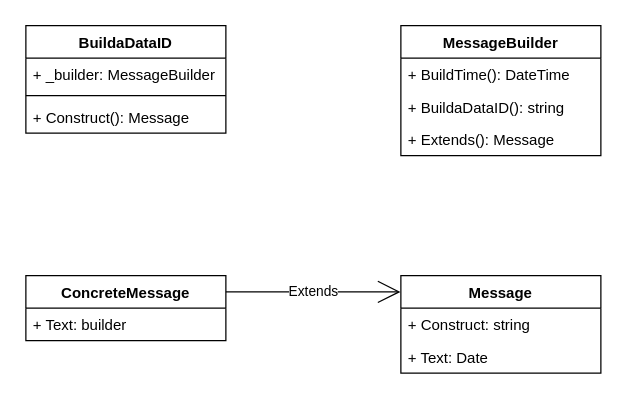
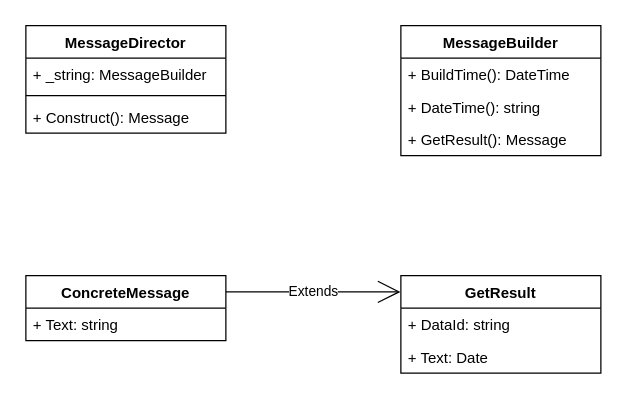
  <mxCell id="0" />
  <mxCell id="1" parent="0" />
- <mxCell id="2" value="BuildaDataID" style="swimlane;fontStyle=1;align=center;verticalAlign=top;childLayout=stackLayout;horizontal=1;startSize=26;horizontalStack=0;resizeParent=1;resizeParentMax=0;resizeLast=0;collapsible=1;marginBottom=0;" vertex="1" parent="1"><mxGeometry x="20" y="20" width="160" height="86" as="geometry" /></mxCell>
- <mxCell id="3" value="+ _builder: MessageBuilder" style="text;strokeColor=none;fillColor=none;align=left;verticalAlign=top;spacingLeft=4;spacingRight=4;overflow=hidden;rotatable=0;points=[[0,0.5],[1,0.5]];portConstraint=eastwest;" vertex="1" parent="2"><mxGeometry y="26" width="160" height="26" as="geometry" /></mxCell>
+ <mxCell id="2" value="MessageDirector" style="swimlane;fontStyle=1;align=center;verticalAlign=top;childLayout=stackLayout;horizontal=1;startSize=26;horizontalStack=0;resizeParent=1;resizeParentMax=0;resizeLast=0;collapsible=1;marginBottom=0;" vertex="1" parent="1"><mxGeometry x="20" y="20" width="160" height="86" as="geometry" /></mxCell>
+ <mxCell id="3" value="+ _string: MessageBuilder" style="text;strokeColor=none;fillColor=none;align=left;verticalAlign=top;spacingLeft=4;spacingRight=4;overflow=hidden;rotatable=0;points=[[0,0.5],[1,0.5]];portConstraint=eastwest;" vertex="1" parent="2"><mxGeometry y="26" width="160" height="26" as="geometry" /></mxCell>
  <mxCell id="4" value="" style="line;strokeWidth=1;fillColor=none;align=left;verticalAlign=middle;spacingTop=-1;spacingLeft=3;spacingRight=3;rotatable=0;labelPosition=right;points=[];portConstraint=eastwest;" vertex="1" parent="2"><mxGeometry y="52" width="160" height="8" as="geometry" /></mxCell>
  <mxCell id="5" value="+ Construct(): Message" style="text;strokeColor=none;fillColor=none;align=left;verticalAlign=top;spacingLeft=4;spacingRight=4;overflow=hidden;rotatable=0;points=[[0,0.5],[1,0.5]];portConstraint=eastwest;" vertex="1" parent="2"><mxGeometry y="60" width="160" height="26" as="geometry" /></mxCell>
  <mxCell id="6" value="MessageBuilder" style="swimlane;fontStyle=1;align=center;verticalAlign=top;childLayout=stackLayout;horizontal=1;startSize=26;horizontalStack=0;resizeParent=1;resizeParentMax=0;resizeLast=0;collapsible=1;marginBottom=0;" vertex="1" parent="1"><mxGeometry x="320" y="20" width="160" height="104" as="geometry" /></mxCell>
  <mxCell id="7" value="+ BuildTime(): DateTime" style="text;strokeColor=none;fillColor=none;align=left;verticalAlign=top;spacingLeft=4;spacingRight=4;overflow=hidden;rotatable=0;points=[[0,0.5],[1,0.5]];portConstraint=eastwest;" vertex="1" parent="6"><mxGeometry y="26" width="160" height="26" as="geometry" /></mxCell>
- <mxCell id="8" value="+ BuildaDataID(): string" style="text;strokeColor=none;fillColor=none;align=left;verticalAlign=top;spacingLeft=4;spacingRight=4;overflow=hidden;rotatable=0;points=[[0,0.5],[1,0.5]];portConstraint=eastwest;" vertex="1" parent="6"><mxGeometry y="52" width="160" height="26" as="geometry" /></mxCell>
- <mxCell id="9" value="+ Extends(): Message" style="text;strokeColor=none;fillColor=none;align=left;verticalAlign=top;spacingLeft=4;spacingRight=4;overflow=hidden;rotatable=0;points=[[0,0.5],[1,0.5]];portConstraint=eastwest;" vertex="1" parent="6"><mxGeometry y="78" width="160" height="26" as="geometry" /></mxCell>
- <mxCell id="10" value="Message" style="swimlane;fontStyle=1;align=center;verticalAlign=top;childLayout=stackLayout;horizontal=1;startSize=26;horizontalStack=0;resizeParent=1;resizeParentMax=0;resizeLast=0;collapsible=1;marginBottom=0;" vertex="1" parent="1"><mxGeometry x="320" y="220" width="160" height="78" as="geometry" /></mxCell>
- <mxCell id="11" value="+ Construct: string" style="text;strokeColor=none;fillColor=none;align=left;verticalAlign=top;spacingLeft=4;spacingRight=4;overflow=hidden;rotatable=0;points=[[0,0.5],[1,0.5]];portConstraint=eastwest;" vertex="1" parent="10"><mxGeometry y="26" width="160" height="26" as="geometry" /></mxCell>
+ <mxCell id="8" value="+ DateTime(): string" style="text;strokeColor=none;fillColor=none;align=left;verticalAlign=top;spacingLeft=4;spacingRight=4;overflow=hidden;rotatable=0;points=[[0,0.5],[1,0.5]];portConstraint=eastwest;" vertex="1" parent="6"><mxGeometry y="52" width="160" height="26" as="geometry" /></mxCell>
+ <mxCell id="9" value="+ GetResult(): Message" style="text;strokeColor=none;fillColor=none;align=left;verticalAlign=top;spacingLeft=4;spacingRight=4;overflow=hidden;rotatable=0;points=[[0,0.5],[1,0.5]];portConstraint=eastwest;" vertex="1" parent="6"><mxGeometry y="78" width="160" height="26" as="geometry" /></mxCell>
+ <mxCell id="10" value="GetResult" style="swimlane;fontStyle=1;align=center;verticalAlign=top;childLayout=stackLayout;horizontal=1;startSize=26;horizontalStack=0;resizeParent=1;resizeParentMax=0;resizeLast=0;collapsible=1;marginBottom=0;" vertex="1" parent="1"><mxGeometry x="320" y="220" width="160" height="78" as="geometry" /></mxCell>
+ <mxCell id="11" value="+ DataId: string" style="text;strokeColor=none;fillColor=none;align=left;verticalAlign=top;spacingLeft=4;spacingRight=4;overflow=hidden;rotatable=0;points=[[0,0.5],[1,0.5]];portConstraint=eastwest;" vertex="1" parent="10"><mxGeometry y="26" width="160" height="26" as="geometry" /></mxCell>
  <mxCell id="12" value="+ Text: Date" style="text;strokeColor=none;fillColor=none;align=left;verticalAlign=top;spacingLeft=4;spacingRight=4;overflow=hidden;rotatable=0;points=[[0,0.5],[1,0.5]];portConstraint=eastwest;" vertex="1" parent="10"><mxGeometry y="52" width="160" height="26" as="geometry" /></mxCell>
  <mxCell id="13" value="ConcreteMessage" style="swimlane;fontStyle=1;align=center;verticalAlign=top;childLayout=stackLayout;horizontal=1;startSize=26;horizontalStack=0;resizeParent=1;resizeParentMax=0;resizeLast=0;collapsible=1;marginBottom=0;" vertex="1" parent="1"><mxGeometry x="20" y="220" width="160" height="52" as="geometry" /></mxCell>
- <mxCell id="14" value="+ Text: builder" style="text;strokeColor=none;fillColor=none;align=left;verticalAlign=top;spacingLeft=4;spacingRight=4;overflow=hidden;rotatable=0;points=[[0,0.5],[1,0.5]];portConstraint=eastwest;" vertex="1" parent="13"><mxGeometry y="26" width="160" height="26" as="geometry" /></mxCell>
+ <mxCell id="14" value="+ Text: string" style="text;strokeColor=none;fillColor=none;align=left;verticalAlign=top;spacingLeft=4;spacingRight=4;overflow=hidden;rotatable=0;points=[[0,0.5],[1,0.5]];portConstraint=eastwest;" vertex="1" parent="13"><mxGeometry y="26" width="160" height="26" as="geometry" /></mxCell>
  <mxCell id="15" value="Extends" style="endArrow=open;endSize=16;endFill=0;html=1;rounded=0;exitX=1;exitY=0.25;exitDx=0;exitDy=0;entryX=-0.002;entryY=0.167;entryDx=0;entryDy=0;entryPerimeter=0;" edge="1" parent="1" source="13" target="10"><mxGeometry width="160" relative="1" as="geometry"><mxPoint x="220" y="160" as="sourcePoint" /><mxPoint x="260" y="180" as="targetPoint" /></mxGeometry></mxCell>
